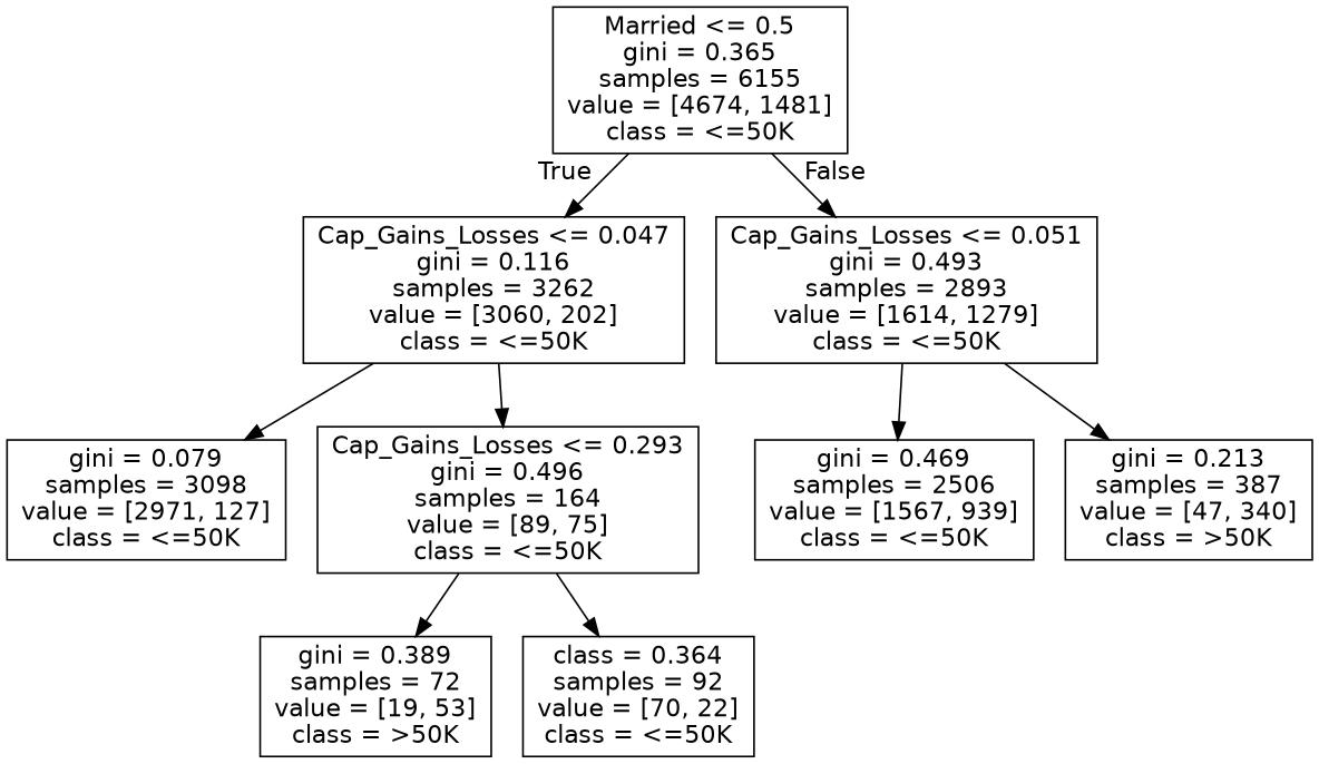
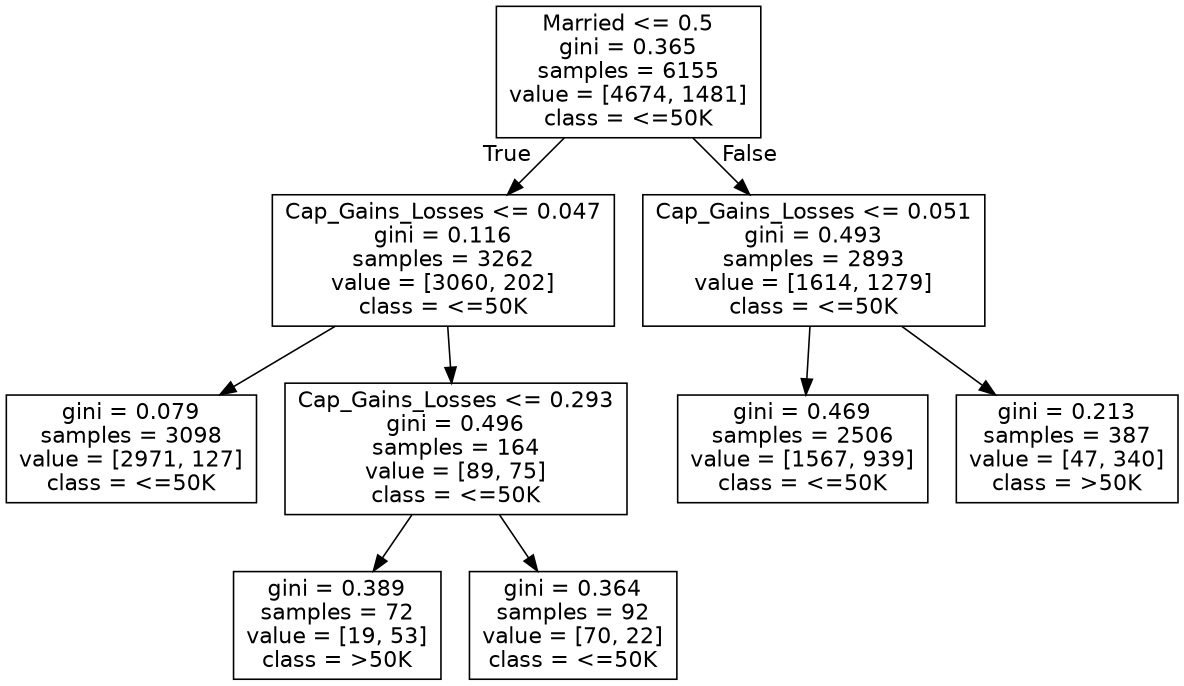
  digraph {
    node [fontname=helvetica shape=box]
    edge [fontname=helvetica]
    n1 [label="Married <= 0.5\ngini = 0.365\nsamples = 6155\nvalue = [4674, 1481]\nclass = <=50K"]
    n2 [label="Cap_Gains_Losses <= 0.047\ngini = 0.116\nsamples = 3262\nvalue = [3060, 202]\nclass = <=50K"]
    n3 [label="Cap_Gains_Losses <= 0.051\ngini = 0.493\nsamples = 2893\nvalue = [1614, 1279]\nclass = <=50K"]
    n4 [label="gini = 0.079\nsamples = 3098\nvalue = [2971, 127]\nclass = <=50K"]
    n5 [label="Cap_Gains_Losses <= 0.293\ngini = 0.496\nsamples = 164\nvalue = [89, 75]\nclass = <=50K"]
    n6 [label="gini = 0.389\nsamples = 72\nvalue = [19, 53]\nclass = >50K"]
-   n7 [label="class = 0.364\nsamples = 92\nvalue = [70, 22]\nclass = <=50K"]
+   n7 [label="gini = 0.364\nsamples = 92\nvalue = [70, 22]\nclass = <=50K"]
    n8 [label="gini = 0.469\nsamples = 2506\nvalue = [1567, 939]\nclass = <=50K"]
    n9 [label="gini = 0.213\nsamples = 387\nvalue = [47, 340]\nclass = >50K"]
    n1 -> n2 [headlabel=True labelangle=45 labeldistance=2.5]
    n1 -> n3 [headlabel=False labelangle=-45 labeldistance=2.5]
    n2 -> n4
    n2 -> n5
    n3 -> n8
    n3 -> n9
    n5 -> n6
    n5 -> n7
  }
